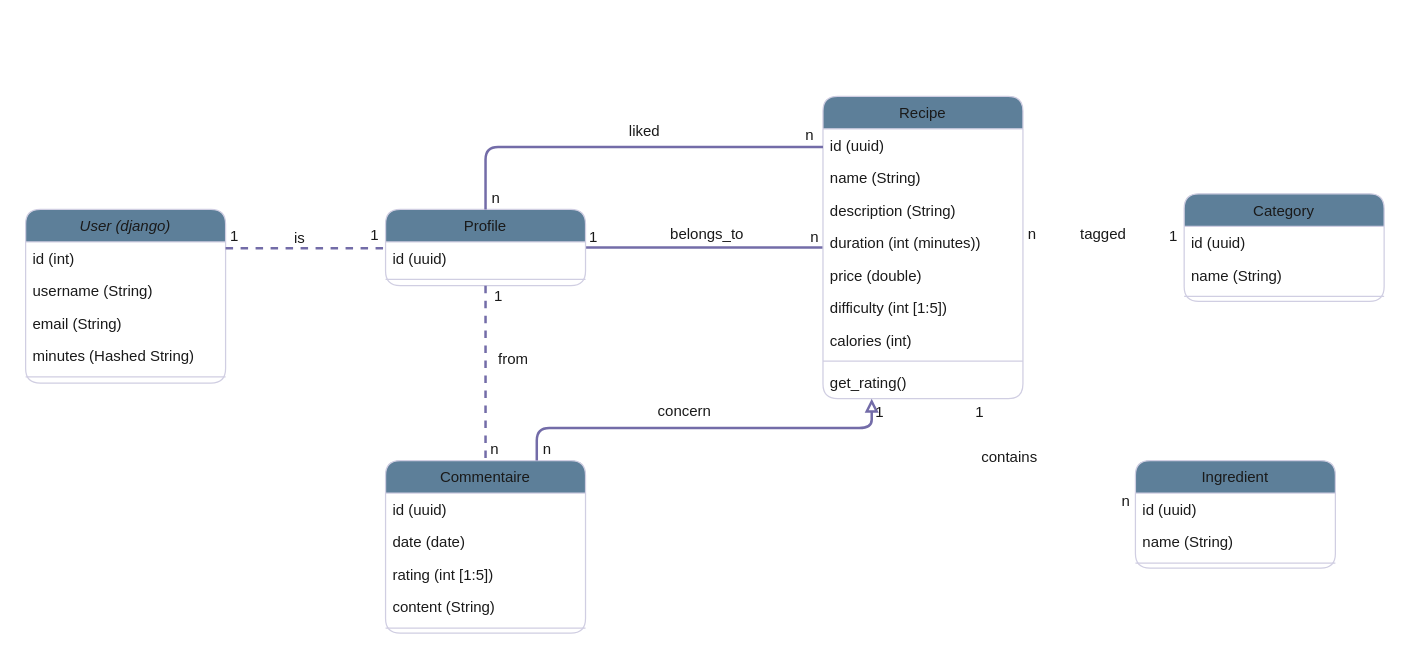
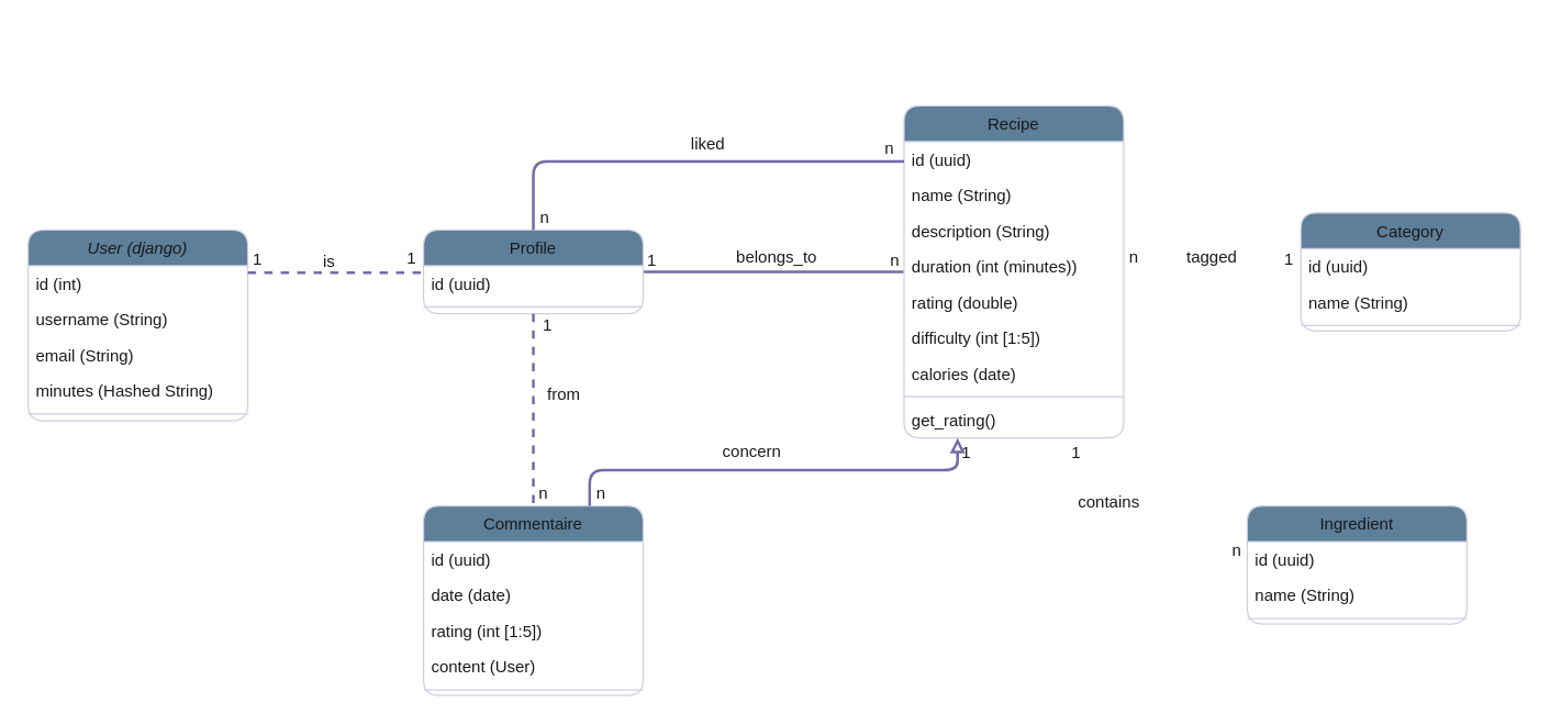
  <mxCell id="0" />
  <mxCell id="1" parent="0" />
  <mxCell id="2" value="User (django)" style="swimlane;fontStyle=2;align=center;verticalAlign=top;childLayout=stackLayout;horizontal=1;startSize=26;horizontalStack=0;resizeParent=1;resizeLast=0;collapsible=1;marginBottom=0;rounded=1;shadow=0;strokeWidth=1;labelBackgroundColor=none;fillColor=#5D7F99;strokeColor=#D0CEE2;fontColor=#1A1A1A;" vertex="1" parent="1"><mxGeometry x="20" y="167" width="160" height="139" as="geometry"><mxRectangle x="230" y="140" width="160" height="26" as="alternateBounds" /></mxGeometry></mxCell>
  <mxCell id="3" value="id (int)" style="text;align=left;verticalAlign=top;spacingLeft=4;spacingRight=4;overflow=hidden;rotatable=0;points=[[0,0.5],[1,0.5]];portConstraint=eastwest;labelBackgroundColor=none;fontColor=#1A1A1A;rounded=1;" vertex="1" parent="2"><mxGeometry y="26" width="160" height="26" as="geometry" /></mxCell>
  <mxCell id="4" value="username (String)" style="text;align=left;verticalAlign=top;spacingLeft=4;spacingRight=4;overflow=hidden;rotatable=0;points=[[0,0.5],[1,0.5]];portConstraint=eastwest;rounded=1;shadow=0;html=0;labelBackgroundColor=none;fontColor=#1A1A1A;" vertex="1" parent="2"><mxGeometry y="52" width="160" height="26" as="geometry" /></mxCell>
  <mxCell id="5" value="email (String)" style="text;align=left;verticalAlign=top;spacingLeft=4;spacingRight=4;overflow=hidden;rotatable=0;points=[[0,0.5],[1,0.5]];portConstraint=eastwest;rounded=1;shadow=0;html=0;labelBackgroundColor=none;fontColor=#1A1A1A;" vertex="1" parent="2"><mxGeometry y="78" width="160" height="26" as="geometry" /></mxCell>
  <mxCell id="6" value="minutes (Hashed String)" style="text;align=left;verticalAlign=top;spacingLeft=4;spacingRight=4;overflow=hidden;rotatable=0;points=[[0,0.5],[1,0.5]];portConstraint=eastwest;rounded=1;shadow=0;html=0;labelBackgroundColor=none;fontColor=#1A1A1A;" vertex="1" parent="2"><mxGeometry y="104" width="160" height="26" as="geometry" /></mxCell>
  <mxCell id="7" value="" style="line;html=1;strokeWidth=1;align=left;verticalAlign=middle;spacingTop=-1;spacingLeft=3;spacingRight=3;rotatable=0;labelPosition=right;points=[];portConstraint=eastwest;labelBackgroundColor=none;fillColor=#5D7F99;strokeColor=#D0CEE2;fontColor=#1A1A1A;rounded=1;" vertex="1" parent="2"><mxGeometry y="130" width="160" height="8" as="geometry" /></mxCell>
  <mxCell id="8" style="edgeStyle=orthogonalEdgeStyle;shape=connector;rounded=1;orthogonalLoop=1;jettySize=auto;html=1;labelBackgroundColor=default;strokeColor=#736CA8;strokeWidth=2;fontFamily=Helvetica;fontSize=11;fontColor=#1A1A1A;endArrow=none;endFill=0;" edge="1" parent="1" source="9" target="16"><mxGeometry relative="1" as="geometry"><Array as="points" /></mxGeometry></mxCell>
  <mxCell id="9" value="Profile" style="swimlane;fontStyle=0;align=center;verticalAlign=top;childLayout=stackLayout;horizontal=1;startSize=26;horizontalStack=0;resizeParent=1;resizeLast=0;collapsible=1;marginBottom=0;rounded=1;shadow=0;strokeWidth=1;labelBackgroundColor=none;fillColor=#5D7F99;strokeColor=#D0CEE2;fontColor=#1A1A1A;" vertex="1" parent="1"><mxGeometry x="308" y="167" width="160" height="61" as="geometry"><mxRectangle x="252" y="-123" width="160" height="26" as="alternateBounds" /></mxGeometry></mxCell>
  <mxCell id="10" value="id (uuid)" style="text;align=left;verticalAlign=top;spacingLeft=4;spacingRight=4;overflow=hidden;rotatable=0;points=[[0,0.5],[1,0.5]];portConstraint=eastwest;labelBackgroundColor=none;fontColor=#1A1A1A;rounded=1;" vertex="1" parent="9"><mxGeometry y="26" width="160" height="26" as="geometry" /></mxCell>
  <mxCell id="11" value="" style="line;html=1;strokeWidth=1;align=left;verticalAlign=middle;spacingTop=-1;spacingLeft=3;spacingRight=3;rotatable=0;labelPosition=right;points=[];portConstraint=eastwest;labelBackgroundColor=none;fillColor=#5D7F99;strokeColor=#D0CEE2;fontColor=#1A1A1A;rounded=1;" vertex="1" parent="9"><mxGeometry y="52" width="160" height="8" as="geometry" /></mxCell>
  <mxCell id="12" value="" style="endArrow=none;shadow=0;strokeWidth=2;rounded=1;endFill=0;edgeStyle=elbowEdgeStyle;elbow=vertical;labelBackgroundColor=none;strokeColor=#736CA8;fontColor=default;endSize=6;dashed=1;" edge="1" parent="1" source="2" target="9"><mxGeometry x="0.5" y="41" relative="1" as="geometry"><mxPoint x="180" y="239" as="sourcePoint" /><mxPoint x="340" y="239" as="targetPoint" /><mxPoint x="-40" y="32" as="offset" /></mxGeometry></mxCell>
  <mxCell id="13" value="1" style="resizable=0;align=left;verticalAlign=bottom;labelBackgroundColor=none;fontSize=12;fillColor=#5D7F99;strokeColor=#D0CEE2;fontColor=#1A1A1A;rounded=1;" connectable="0" vertex="1" parent="12"><mxGeometry x="-1" relative="1" as="geometry"><mxPoint x="2" y="-1" as="offset" /></mxGeometry></mxCell>
  <mxCell id="14" value="1" style="resizable=0;align=right;verticalAlign=bottom;labelBackgroundColor=none;fontSize=12;fillColor=#5D7F99;strokeColor=#D0CEE2;fontColor=#1A1A1A;rounded=1;" connectable="0" vertex="1" parent="12"><mxGeometry x="1" relative="1" as="geometry"><mxPoint x="-4" y="-2" as="offset" /></mxGeometry></mxCell>
  <mxCell id="15" value="is" style="text;html=1;resizable=0;points=[];;align=center;verticalAlign=middle;labelBackgroundColor=none;rounded=1;shadow=0;strokeWidth=1;fontSize=12;fontColor=#1A1A1A;" vertex="1" connectable="0" parent="12"><mxGeometry x="0.5" y="49" relative="1" as="geometry"><mxPoint x="-38" y="40" as="offset" /></mxGeometry></mxCell>
  <mxCell id="16" value="Recipe" style="swimlane;fontStyle=0;align=center;verticalAlign=top;childLayout=stackLayout;horizontal=1;startSize=26;horizontalStack=0;resizeParent=1;resizeLast=0;collapsible=1;marginBottom=0;rounded=1;shadow=0;strokeWidth=1;labelBackgroundColor=none;fillColor=#5D7F99;strokeColor=#D0CEE2;fontColor=#1A1A1A;" vertex="1" parent="1"><mxGeometry x="658" y="76.5" width="160" height="242" as="geometry"><mxRectangle x="550" y="140" width="160" height="26" as="alternateBounds" /></mxGeometry></mxCell>
  <mxCell id="17" value="id (uuid)" style="text;align=left;verticalAlign=top;spacingLeft=4;spacingRight=4;overflow=hidden;rotatable=0;points=[[0,0.5],[1,0.5]];portConstraint=eastwest;labelBackgroundColor=none;fontColor=#1A1A1A;rounded=1;" vertex="1" parent="16"><mxGeometry y="26" width="160" height="26" as="geometry" /></mxCell>
  <mxCell id="18" value="name (String)" style="text;align=left;verticalAlign=top;spacingLeft=4;spacingRight=4;overflow=hidden;rotatable=0;points=[[0,0.5],[1,0.5]];portConstraint=eastwest;labelBackgroundColor=none;fontColor=#1A1A1A;rounded=1;" vertex="1" parent="16"><mxGeometry y="52" width="160" height="26" as="geometry" /></mxCell>
  <mxCell id="19" value="description (String)" style="text;align=left;verticalAlign=top;spacingLeft=4;spacingRight=4;overflow=hidden;rotatable=0;points=[[0,0.5],[1,0.5]];portConstraint=eastwest;labelBackgroundColor=none;fontColor=#1A1A1A;rounded=1;" vertex="1" parent="16"><mxGeometry y="78" width="160" height="26" as="geometry" /></mxCell>
  <mxCell id="20" value="duration (int (minutes))" style="text;align=left;verticalAlign=top;spacingLeft=4;spacingRight=4;overflow=hidden;rotatable=0;points=[[0,0.5],[1,0.5]];portConstraint=eastwest;labelBackgroundColor=none;fontColor=#1A1A1A;rounded=1;" vertex="1" parent="16"><mxGeometry y="104" width="160" height="26" as="geometry" /></mxCell>
- <mxCell id="21" value="price (double)" style="text;align=left;verticalAlign=top;spacingLeft=4;spacingRight=4;overflow=hidden;rotatable=0;points=[[0,0.5],[1,0.5]];portConstraint=eastwest;labelBackgroundColor=none;fontColor=#1A1A1A;rounded=1;" vertex="1" parent="16"><mxGeometry y="130" width="160" height="26" as="geometry" /></mxCell>
+ <mxCell id="21" value="rating (double)" style="text;align=left;verticalAlign=top;spacingLeft=4;spacingRight=4;overflow=hidden;rotatable=0;points=[[0,0.5],[1,0.5]];portConstraint=eastwest;labelBackgroundColor=none;fontColor=#1A1A1A;rounded=1;" vertex="1" parent="16"><mxGeometry y="130" width="160" height="26" as="geometry" /></mxCell>
  <mxCell id="22" value="difficulty (int [1:5])" style="text;align=left;verticalAlign=top;spacingLeft=4;spacingRight=4;overflow=hidden;rotatable=0;points=[[0,0.5],[1,0.5]];portConstraint=eastwest;labelBackgroundColor=none;fontColor=#1A1A1A;rounded=1;" vertex="1" parent="16"><mxGeometry y="156" width="160" height="26" as="geometry" /></mxCell>
- <mxCell id="23" value="calories (int)" style="text;align=left;verticalAlign=top;spacingLeft=4;spacingRight=4;overflow=hidden;rotatable=0;points=[[0,0.5],[1,0.5]];portConstraint=eastwest;labelBackgroundColor=none;fontColor=#1A1A1A;rounded=1;" vertex="1" parent="16"><mxGeometry y="182" width="160" height="26" as="geometry" /></mxCell>
+ <mxCell id="23" value="calories (date)" style="text;align=left;verticalAlign=top;spacingLeft=4;spacingRight=4;overflow=hidden;rotatable=0;points=[[0,0.5],[1,0.5]];portConstraint=eastwest;labelBackgroundColor=none;fontColor=#1A1A1A;rounded=1;" vertex="1" parent="16"><mxGeometry y="182" width="160" height="26" as="geometry" /></mxCell>
  <mxCell id="24" value="" style="line;html=1;strokeWidth=1;align=left;verticalAlign=middle;spacingTop=-1;spacingLeft=3;spacingRight=3;rotatable=0;labelPosition=right;points=[];portConstraint=eastwest;labelBackgroundColor=none;fillColor=#5D7F99;strokeColor=#D0CEE2;fontColor=#1A1A1A;rounded=1;" vertex="1" parent="16"><mxGeometry y="208" width="160" height="8" as="geometry" /></mxCell>
  <mxCell id="25" value="get_rating()" style="text;align=left;verticalAlign=top;spacingLeft=4;spacingRight=4;overflow=hidden;rotatable=0;points=[[0,0.5],[1,0.5]];portConstraint=eastwest;labelBackgroundColor=none;fontColor=#1A1A1A;rounded=1;" vertex="1" parent="16"><mxGeometry y="216" width="160" height="26" as="geometry" /></mxCell>
  <mxCell id="26" value="Ingredient" style="swimlane;fontStyle=0;align=center;verticalAlign=top;childLayout=stackLayout;horizontal=1;startSize=26;horizontalStack=0;resizeParent=1;resizeLast=0;collapsible=1;marginBottom=0;rounded=1;shadow=0;strokeWidth=1;labelBackgroundColor=none;fillColor=#5D7F99;strokeColor=#D0CEE2;fontColor=#1A1A1A;" vertex="1" parent="1"><mxGeometry x="908" y="368" width="160" height="86" as="geometry"><mxRectangle x="550" y="140" width="160" height="26" as="alternateBounds" /></mxGeometry></mxCell>
  <mxCell id="27" value="id (uuid)" style="text;align=left;verticalAlign=top;spacingLeft=4;spacingRight=4;overflow=hidden;rotatable=0;points=[[0,0.5],[1,0.5]];portConstraint=eastwest;labelBackgroundColor=none;fontColor=#1A1A1A;rounded=1;" vertex="1" parent="26"><mxGeometry y="26" width="160" height="26" as="geometry" /></mxCell>
  <mxCell id="28" value="name (String)" style="text;align=left;verticalAlign=top;spacingLeft=4;spacingRight=4;overflow=hidden;rotatable=0;points=[[0,0.5],[1,0.5]];portConstraint=eastwest;labelBackgroundColor=none;fontColor=#1A1A1A;rounded=1;" vertex="1" parent="26"><mxGeometry y="52" width="160" height="26" as="geometry" /></mxCell>
  <mxCell id="29" value="" style="line;html=1;strokeWidth=1;align=left;verticalAlign=middle;spacingTop=-1;spacingLeft=3;spacingRight=3;rotatable=0;labelPosition=right;points=[];portConstraint=eastwest;labelBackgroundColor=none;fillColor=#5D7F99;strokeColor=#D0CEE2;fontColor=#1A1A1A;rounded=1;" vertex="1" parent="26"><mxGeometry y="78" width="160" height="8" as="geometry" /></mxCell>
  <mxCell id="30" value="Category" style="swimlane;fontStyle=0;align=center;verticalAlign=top;childLayout=stackLayout;horizontal=1;startSize=26;horizontalStack=0;resizeParent=1;resizeLast=0;collapsible=1;marginBottom=0;rounded=1;shadow=0;strokeWidth=1;labelBackgroundColor=none;fillColor=#5D7F99;strokeColor=#D0CEE2;fontColor=#1A1A1A;" vertex="1" parent="1"><mxGeometry x="947" y="154.5" width="160" height="86" as="geometry"><mxRectangle x="550" y="140" width="160" height="26" as="alternateBounds" /></mxGeometry></mxCell>
  <mxCell id="31" value="id (uuid)" style="text;align=left;verticalAlign=top;spacingLeft=4;spacingRight=4;overflow=hidden;rotatable=0;points=[[0,0.5],[1,0.5]];portConstraint=eastwest;labelBackgroundColor=none;fontColor=#1A1A1A;rounded=1;" vertex="1" parent="30"><mxGeometry y="26" width="160" height="26" as="geometry" /></mxCell>
  <mxCell id="32" value="name (String)" style="text;align=left;verticalAlign=top;spacingLeft=4;spacingRight=4;overflow=hidden;rotatable=0;points=[[0,0.5],[1,0.5]];portConstraint=eastwest;labelBackgroundColor=none;fontColor=#1A1A1A;rounded=1;" vertex="1" parent="30"><mxGeometry y="52" width="160" height="26" as="geometry" /></mxCell>
  <mxCell id="33" value="" style="line;html=1;strokeWidth=1;align=left;verticalAlign=middle;spacingTop=-1;spacingLeft=3;spacingRight=3;rotatable=0;labelPosition=right;points=[];portConstraint=eastwest;labelBackgroundColor=none;fillColor=#5D7F99;strokeColor=#D0CEE2;fontColor=#1A1A1A;rounded=1;" vertex="1" parent="30"><mxGeometry y="78" width="160" height="8" as="geometry" /></mxCell>
  <mxCell id="34" value="Commentaire" style="swimlane;fontStyle=0;align=center;verticalAlign=top;childLayout=stackLayout;horizontal=1;startSize=26;horizontalStack=0;resizeParent=1;resizeLast=0;collapsible=1;marginBottom=0;rounded=1;shadow=0;strokeWidth=1;labelBackgroundColor=none;fillColor=#5D7F99;strokeColor=#D0CEE2;fontColor=#1A1A1A;" vertex="1" parent="1"><mxGeometry x="308" y="368" width="160" height="138" as="geometry"><mxRectangle x="550" y="140" width="160" height="26" as="alternateBounds" /></mxGeometry></mxCell>
  <mxCell id="35" value="id (uuid)" style="text;align=left;verticalAlign=top;spacingLeft=4;spacingRight=4;overflow=hidden;rotatable=0;points=[[0,0.5],[1,0.5]];portConstraint=eastwest;labelBackgroundColor=none;fontColor=#1A1A1A;rounded=1;" vertex="1" parent="34"><mxGeometry y="26" width="160" height="26" as="geometry" /></mxCell>
  <mxCell id="36" value="date (date)" style="text;align=left;verticalAlign=top;spacingLeft=4;spacingRight=4;overflow=hidden;rotatable=0;points=[[0,0.5],[1,0.5]];portConstraint=eastwest;labelBackgroundColor=none;fontColor=#1A1A1A;rounded=1;" vertex="1" parent="34"><mxGeometry y="52" width="160" height="26" as="geometry" /></mxCell>
  <mxCell id="37" value="rating (int [1:5])" style="text;align=left;verticalAlign=top;spacingLeft=4;spacingRight=4;overflow=hidden;rotatable=0;points=[[0,0.5],[1,0.5]];portConstraint=eastwest;labelBackgroundColor=none;fontColor=#1A1A1A;rounded=1;" vertex="1" parent="34"><mxGeometry y="78" width="160" height="26" as="geometry" /></mxCell>
- <mxCell id="38" value="content (String)" style="text;align=left;verticalAlign=top;spacingLeft=4;spacingRight=4;overflow=hidden;rotatable=0;points=[[0,0.5],[1,0.5]];portConstraint=eastwest;labelBackgroundColor=none;fontColor=#1A1A1A;rounded=1;" vertex="1" parent="34"><mxGeometry y="104" width="160" height="26" as="geometry" /></mxCell>
+ <mxCell id="38" value="content (User)" style="text;align=left;verticalAlign=top;spacingLeft=4;spacingRight=4;overflow=hidden;rotatable=0;points=[[0,0.5],[1,0.5]];portConstraint=eastwest;labelBackgroundColor=none;fontColor=#1A1A1A;rounded=1;" vertex="1" parent="34"><mxGeometry y="104" width="160" height="26" as="geometry" /></mxCell>
  <mxCell id="39" value="" style="line;html=1;strokeWidth=1;align=left;verticalAlign=middle;spacingTop=-1;spacingLeft=3;spacingRight=3;rotatable=0;labelPosition=right;points=[];portConstraint=eastwest;labelBackgroundColor=none;fillColor=#5D7F99;strokeColor=#D0CEE2;fontColor=#1A1A1A;rounded=1;" vertex="1" parent="34"><mxGeometry y="130" width="160" height="8" as="geometry" /></mxCell>
  <mxCell id="40" style="edgeStyle=orthogonalEdgeStyle;rounded=1;orthogonalLoop=1;jettySize=auto;html=1;strokeColor=#736CA8;fontColor=#1A1A1A;endArrow=none;endFill=0;endSize=6;strokeWidth=2;dashed=1;" edge="1" parent="1" source="9" target="34"><mxGeometry relative="1" as="geometry" /></mxCell>
  <mxCell id="41" style="rounded=1;orthogonalLoop=1;jettySize=auto;html=1;strokeColor=#736CA8;fontColor=#1A1A1A;endArrow=none;endFill=0;edgeStyle=orthogonalEdgeStyle;endSize=6;strokeWidth=2;" edge="1" parent="1" source="9" target="16"><mxGeometry relative="1" as="geometry"><Array as="points"><mxPoint x="388" y="117" /></Array></mxGeometry></mxCell>
  <mxCell id="42" style="edgeStyle=orthogonalEdgeStyle;rounded=1;orthogonalLoop=1;jettySize=auto;html=1;strokeColor=#736CA8;fontColor=#1A1A1A;strokeWidth=2;endArrow=block;endFill=0;" edge="1" parent="1" source="34" target="16"><mxGeometry relative="1" as="geometry"><Array as="points"><mxPoint x="429" y="342" /><mxPoint x="697" y="342" /></Array></mxGeometry></mxCell>
  <mxCell id="43" value="1" style="resizable=0;align=right;verticalAlign=bottom;labelBackgroundColor=none;fontSize=12;fillColor=#5D7F99;strokeColor=#D0CEE2;fontColor=#1A1A1A;rounded=1;" connectable="0" vertex="1" parent="1"><mxGeometry x="478.995" y="197.499" as="geometry" /></mxCell>
  <mxCell id="44" value="n" style="resizable=0;align=right;verticalAlign=bottom;labelBackgroundColor=none;fontSize=12;fillColor=#5D7F99;strokeColor=#D0CEE2;fontColor=#1A1A1A;rounded=1;" connectable="0" vertex="1" parent="1"><mxGeometry x="655.995" y="197.499" as="geometry" /></mxCell>
  <mxCell id="45" value="belongs_to" style="text;html=1;resizable=0;points=[];;align=center;verticalAlign=middle;labelBackgroundColor=none;rounded=1;shadow=0;strokeWidth=1;fontSize=12;fontColor=#1A1A1A;" connectable="0" vertex="1" parent="1"><mxGeometry x="496.001" y="102.999" as="geometry"><mxPoint x="68" y="84" as="offset" /></mxGeometry></mxCell>
  <mxCell id="46" value="concern" style="text;html=1;resizable=0;points=[];;align=center;verticalAlign=middle;labelBackgroundColor=none;rounded=1;shadow=0;strokeWidth=1;fontSize=12;fontColor=#1A1A1A;" connectable="0" vertex="1" parent="1"><mxGeometry x="478.991" y="244.999" as="geometry"><mxPoint x="68" y="84" as="offset" /></mxGeometry></mxCell>
  <mxCell id="47" value="from" style="text;html=1;resizable=0;points=[];;align=center;verticalAlign=middle;labelBackgroundColor=none;rounded=1;shadow=0;strokeWidth=1;fontSize=12;fontColor=#1A1A1A;" connectable="0" vertex="1" parent="1"><mxGeometry x="341.001" y="202.999" as="geometry"><mxPoint x="68" y="84" as="offset" /></mxGeometry></mxCell>
  <mxCell id="48" value="contains" style="text;html=1;resizable=0;points=[];;align=center;verticalAlign=middle;labelBackgroundColor=none;rounded=1;shadow=0;strokeWidth=1;fontSize=12;fontColor=#1A1A1A;" connectable="0" vertex="1" parent="1"><mxGeometry x="738.001" y="281.999" as="geometry"><mxPoint x="68" y="84" as="offset" /></mxGeometry></mxCell>
  <mxCell id="49" value="tagged" style="text;html=1;resizable=0;points=[];;align=center;verticalAlign=middle;labelBackgroundColor=none;rounded=1;shadow=0;strokeWidth=1;fontSize=12;fontColor=#1A1A1A;" connectable="0" vertex="1" parent="1"><mxGeometry x="813.001" y="102.999" as="geometry"><mxPoint x="68" y="84" as="offset" /></mxGeometry></mxCell>
  <mxCell id="50" value="1" style="resizable=0;align=right;verticalAlign=bottom;labelBackgroundColor=none;fontSize=12;fillColor=#5D7F99;strokeColor=#D0CEE2;fontColor=#1A1A1A;rounded=1;" connectable="0" vertex="1" parent="1"><mxGeometry x="402.995" y="244.999" as="geometry" /></mxCell>
  <mxCell id="51" value="n" style="resizable=0;align=right;verticalAlign=bottom;labelBackgroundColor=none;fontSize=12;fillColor=#5D7F99;strokeColor=#D0CEE2;fontColor=#1A1A1A;rounded=1;" connectable="0" vertex="1" parent="1"><mxGeometry x="404.995" y="300.999" as="geometry"><mxPoint x="-5" y="66" as="offset" /></mxGeometry></mxCell>
  <mxCell id="52" value="n" style="resizable=0;align=right;verticalAlign=bottom;labelBackgroundColor=none;fontSize=12;fillColor=#5D7F99;strokeColor=#D0CEE2;fontColor=#1A1A1A;rounded=1;" connectable="0" vertex="1" parent="1"><mxGeometry x="446.995" y="300.999" as="geometry"><mxPoint x="-5" y="66" as="offset" /></mxGeometry></mxCell>
  <mxCell id="53" value="1" style="resizable=0;align=right;verticalAlign=bottom;labelBackgroundColor=none;fontSize=12;fillColor=#5D7F99;strokeColor=#D0CEE2;fontColor=#1A1A1A;rounded=1;" connectable="0" vertex="1" parent="1"><mxGeometry x="712.995" y="271.999" as="geometry"><mxPoint x="-5" y="66" as="offset" /></mxGeometry></mxCell>
  <mxCell id="54" value="1" style="resizable=0;align=right;verticalAlign=bottom;labelBackgroundColor=none;fontSize=12;fillColor=#5D7F99;strokeColor=#D0CEE2;fontColor=#1A1A1A;rounded=1;" connectable="0" vertex="1" parent="1"><mxGeometry x="792.995" y="271.999" as="geometry"><mxPoint x="-5" y="66" as="offset" /></mxGeometry></mxCell>
  <mxCell id="55" value="n" style="resizable=0;align=right;verticalAlign=bottom;labelBackgroundColor=none;fontSize=12;fillColor=#5D7F99;strokeColor=#D0CEE2;fontColor=#1A1A1A;rounded=1;" connectable="0" vertex="1" parent="1"><mxGeometry x="699.995" y="300.999" as="geometry"><mxPoint x="205" y="108" as="offset" /></mxGeometry></mxCell>
  <mxCell id="56" value="n" style="resizable=0;align=right;verticalAlign=bottom;labelBackgroundColor=none;fontSize=12;fillColor=#5D7F99;strokeColor=#D0CEE2;fontColor=#1A1A1A;rounded=1;" connectable="0" vertex="1" parent="1"><mxGeometry x="624.995" y="86.999" as="geometry"><mxPoint x="205" y="108" as="offset" /></mxGeometry></mxCell>
  <mxCell id="57" value="1" style="resizable=0;align=right;verticalAlign=bottom;labelBackgroundColor=none;fontSize=12;fillColor=#5D7F99;strokeColor=#D0CEE2;fontColor=#1A1A1A;rounded=1;" connectable="0" vertex="1" parent="1"><mxGeometry x="737.995" y="88.999" as="geometry"><mxPoint x="205" y="108" as="offset" /></mxGeometry></mxCell>
  <mxCell id="58" value="liked" style="text;html=1;resizable=0;points=[];;align=center;verticalAlign=middle;labelBackgroundColor=none;rounded=1;shadow=0;strokeWidth=1;fontSize=12;fontColor=#1A1A1A;" connectable="0" vertex="1" parent="1"><mxGeometry x="446.991" y="20.999" as="geometry"><mxPoint x="68" y="84" as="offset" /></mxGeometry></mxCell>
  <mxCell id="59" value="n" style="resizable=0;align=right;verticalAlign=bottom;labelBackgroundColor=none;fontSize=12;fillColor=#5D7F99;strokeColor=#D0CEE2;fontColor=#1A1A1A;rounded=1;" connectable="0" vertex="1" parent="1"><mxGeometry x="699.995" y="227.999" as="geometry"><mxPoint x="-48" y="-112" as="offset" /></mxGeometry></mxCell>
  <mxCell id="60" value="n" style="resizable=0;align=right;verticalAlign=bottom;labelBackgroundColor=none;fontSize=12;fillColor=#5D7F99;strokeColor=#D0CEE2;fontColor=#1A1A1A;rounded=1;" connectable="0" vertex="1" parent="1"><mxGeometry x="448.995" y="277.999" as="geometry"><mxPoint x="-48" y="-112" as="offset" /></mxGeometry></mxCell>
